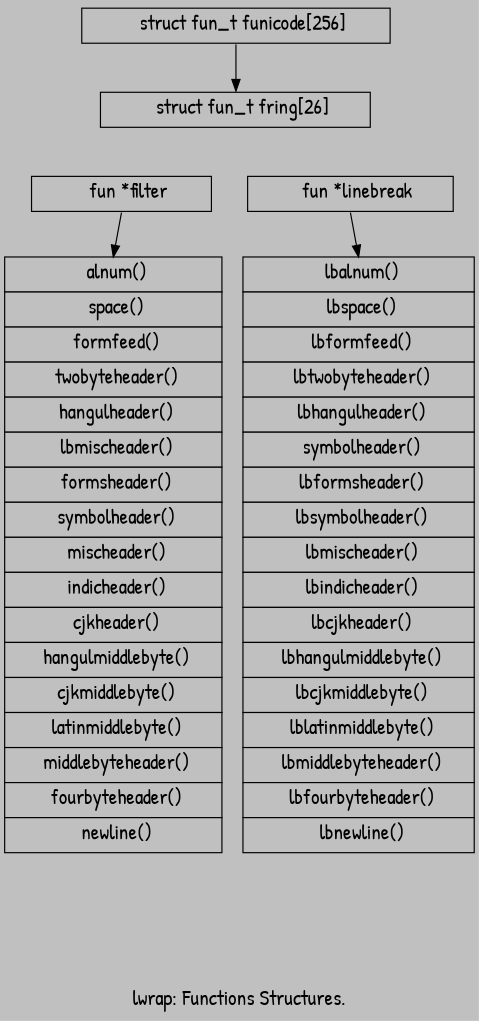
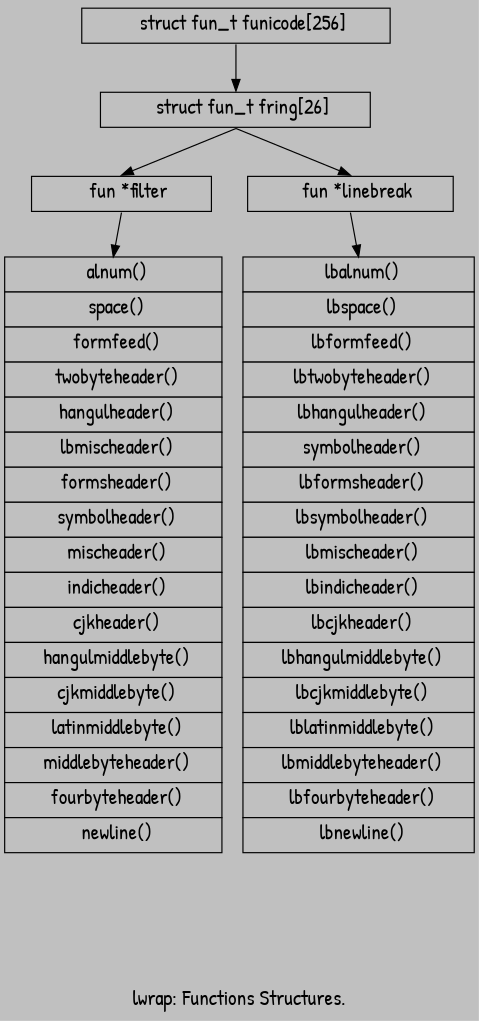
  digraph {
    bgcolor=gray
    fontname="Patrick Hand"
    fontsize=18
    label="\n\nlwrap: Functions Structures."
    splines=polyline
    node [fontname="Patrick Hand" margin=0 shape=none]
    edge [fontname="Patrick Hand" headport="1:n" tailport="1:s"]
    n1 [label=<     <TABLE BORDER="0" CELLBORDER="1" CELLSPACING="0" CELLPADDING="4">     <TR>         <TD             PORT="1" BGCOLOR="gray" COLSPAN="11">             <FONT POINT-SIZE="18">struct fun_t funicode[256]</FONT>         </TD>     </TR>     </TABLE>>]
    n2 [label=<     <TABLE BORDER="0" CELLBORDER="1" CELLSPACING="0" CELLPADDING="4">     <TR>         <TD             PORT="1" BGCOLOR="gray" COLSPAN="11">             <FONT POINT-SIZE="18">struct fun_t fring[26]</FONT>         </TD>     </TR>     </TABLE>>]
    n3 [label=<     <TABLE BORDER="0" CELLBORDER="1" CELLSPACING="0" CELLPADDING="4">     <TR>         <TD             PORT="1" BGCOLOR="gray" COLSPAN="11">             <FONT POINT-SIZE="18">fun *filter</FONT>         </TD>     </TR>     </TABLE>>]
    n4 [label=<     <TABLE BORDER="0" CELLBORDER="1" CELLSPACING="0" CELLPADDING="4">     <TR>         <TD             PORT="1" BGCOLOR="gray" COLSPAN="11">             <FONT POINT-SIZE="18">fun *linebreak</FONT>         </TD>     </TR>     </TABLE>>]
    n5 [label=< 	<TABLE BORDER="0" CELLBORDER="1" 	 CELLSPACING="0" CELLPADDING="4">    <TR>       <TD PORT="1" BGCOLOR="gray" COLSPAN="11">         <FONT POINT-SIZE="18">alnum()</FONT>       </TD> 		</TR>    <TR>       <TD PORT="1" BGCOLOR="gray" COLSPAN="11">         <FONT POINT-SIZE="18">space()</FONT>       </TD> 	 </TR>    <TR>       <TD PORT="1" BGCOLOR="gray" COLSPAN="11">         <FONT POINT-SIZE="18">formfeed()</FONT>       </TD> 		</TR>   <TR>       <TD PORT="1" BGCOLOR="gray" COLSPAN="11">         <FONT POINT-SIZE="18">twobyteheader()</FONT>       </TD> 		</TR>    <TR>       <TD PORT="1" BGCOLOR="gray" COLSPAN="11">         <FONT POINT-SIZE="18">hangulheader()</FONT>       </TD> 		</TR>    <TR>       <TD PORT="1" BGCOLOR="gray" COLSPAN="11">         <FONT POINT-SIZE="18">lbmischeader()</FONT>       </TD> 		</TR>    <TR>       <TD PORT="1" BGCOLOR="gray" COLSPAN="11">         <FONT POINT-SIZE="18">formsheader()</FONT>       </TD> 		</TR>    <TR>       <TD PORT="1" BGCOLOR="gray" COLSPAN="11">         <FONT POINT-SIZE="18">symbolheader()</FONT>       </TD> 		</TR>    <TR>       <TD PORT="1" BGCOLOR="gray" COLSPAN="11">         <FONT POINT-SIZE="18">mischeader()</FONT>       </TD> 		</TR>    <TR>       <TD PORT="1" BGCOLOR="gray" COLSPAN="11">         <FONT POINT-SIZE="18">indicheader()</FONT>       </TD> 		</TR>    <TR>       <TD PORT="1" BGCOLOR="gray" COLSPAN="11">         <FONT POINT-SIZE="18">cjkheader()</FONT>       </TD> 		</TR>    <TR>       <TD PORT="1" BGCOLOR="gray" COLSPAN="11">         <FONT POINT-SIZE="18">hangulmiddlebyte()</FONT>       </TD> 		</TR>    <TR>       <TD PORT="1" BGCOLOR="gray" COLSPAN="11">         <FONT POINT-SIZE="18">cjkmiddlebyte()</FONT>       </TD> 		</TR>    <TR>       <TD PORT="1" BGCOLOR="gray" COLSPAN="11">         <FONT POINT-SIZE="18">latinmiddlebyte()</FONT>       </TD> 		</TR>    <TR>       <TD PORT="1" BGCOLOR="gray" COLSPAN="11">         <FONT POINT-SIZE="18">middlebyteheader()</FONT>       </TD> 		</TR>    <TR>       <TD PORT="1" BGCOLOR="gray" COLSPAN="11">         <FONT POINT-SIZE="18">fourbyteheader()</FONT>       </TD> 		</TR>     <TR>       <TD PORT="1" BGCOLOR="gray" COLSPAN="11">         <FONT POINT-SIZE="18">newline()</FONT>       </TD> 		</TR>   </TABLE>>]
    n6 [label=< 	<TABLE BORDER="0" CELLBORDER="1" 	 CELLSPACING="0" CELLPADDING="4">    <TR>        <TD PORT="1" BGCOLOR="gray" COLSPAN="11">         <FONT POINT-SIZE="18">lbalnum()</FONT>       </TD> 		</TR>    <TR>       <TD PORT="1" BGCOLOR="gray" COLSPAN="11">         <FONT POINT-SIZE="18">lbspace()</FONT>       </TD> 	 </TR>    <TR>       <TD PORT="1" BGCOLOR="gray" COLSPAN="11">         <FONT POINT-SIZE="18">lbformfeed()</FONT>       </TD> 		</TR>   <TR>       <TD PORT="1" BGCOLOR="gray" COLSPAN="11">         <FONT POINT-SIZE="18">lbtwobyteheader()</FONT>       </TD> 		</TR>    <TR>       <TD PORT="1" BGCOLOR="gray" COLSPAN="11">         <FONT POINT-SIZE="18">lbhangulheader()</FONT>       </TD> 		</TR>    <TR>       <TD PORT="1" BGCOLOR="gray" COLSPAN="11">         <FONT POINT-SIZE="18">symbolheader()</FONT>       </TD> 		</TR>    <TR>       <TD PORT="1" BGCOLOR="gray" COLSPAN="11">         <FONT POINT-SIZE="18">lbformsheader()</FONT>       </TD> 		</TR>    <TR>       <TD PORT="1" BGCOLOR="gray" COLSPAN="11">         <FONT POINT-SIZE="18">lbsymbolheader()</FONT>       </TD> 		</TR>    <TR>       <TD PORT="1" BGCOLOR="gray" COLSPAN="11">         <FONT POINT-SIZE="18">lbmischeader()</FONT>       </TD> 		</TR>    <TR>       <TD PORT="1" BGCOLOR="gray" COLSPAN="11">         <FONT POINT-SIZE="18">lbindicheader()</FONT>       </TD> 		</TR>    <TR>       <TD PORT="1" BGCOLOR="gray" COLSPAN="11">         <FONT POINT-SIZE="18">lbcjkheader()</FONT>       </TD> 		</TR>    <TR>       <TD PORT="1" BGCOLOR="gray" COLSPAN="11">         <FONT POINT-SIZE="18">lbhangulmiddlebyte()</FONT>       </TD> 		</TR>    <TR>       <TD PORT="1" BGCOLOR="gray" COLSPAN="11">         <FONT POINT-SIZE="18">lbcjkmiddlebyte()</FONT>       </TD> 		</TR>    <TR>       <TD PORT="1" BGCOLOR="gray" COLSPAN="11">         <FONT POINT-SIZE="18">lblatinmiddlebyte()</FONT>       </TD> 		</TR>    <TR>       <TD PORT="1" BGCOLOR="gray" COLSPAN="11">         <FONT POINT-SIZE="18">lbmiddlebyteheader()</FONT>       </TD> 		</TR>    <TR>       <TD PORT="1" BGCOLOR="gray" COLSPAN="11">         <FONT POINT-SIZE="18">lbfourbyteheader()</FONT>       </TD> 		</TR>     <TR>       <TD PORT="1" BGCOLOR="gray" COLSPAN="11">         <FONT POINT-SIZE="18">lbnewline()</FONT>       </TD> 		</TR>   </TABLE>>]
    subgraph sub_1 {
      rank=same
      n1
    }
    n1 -> n2
+   n2 -> n3
+   n2 -> n4
    n3 -> n5
    n4 -> n6
  }
